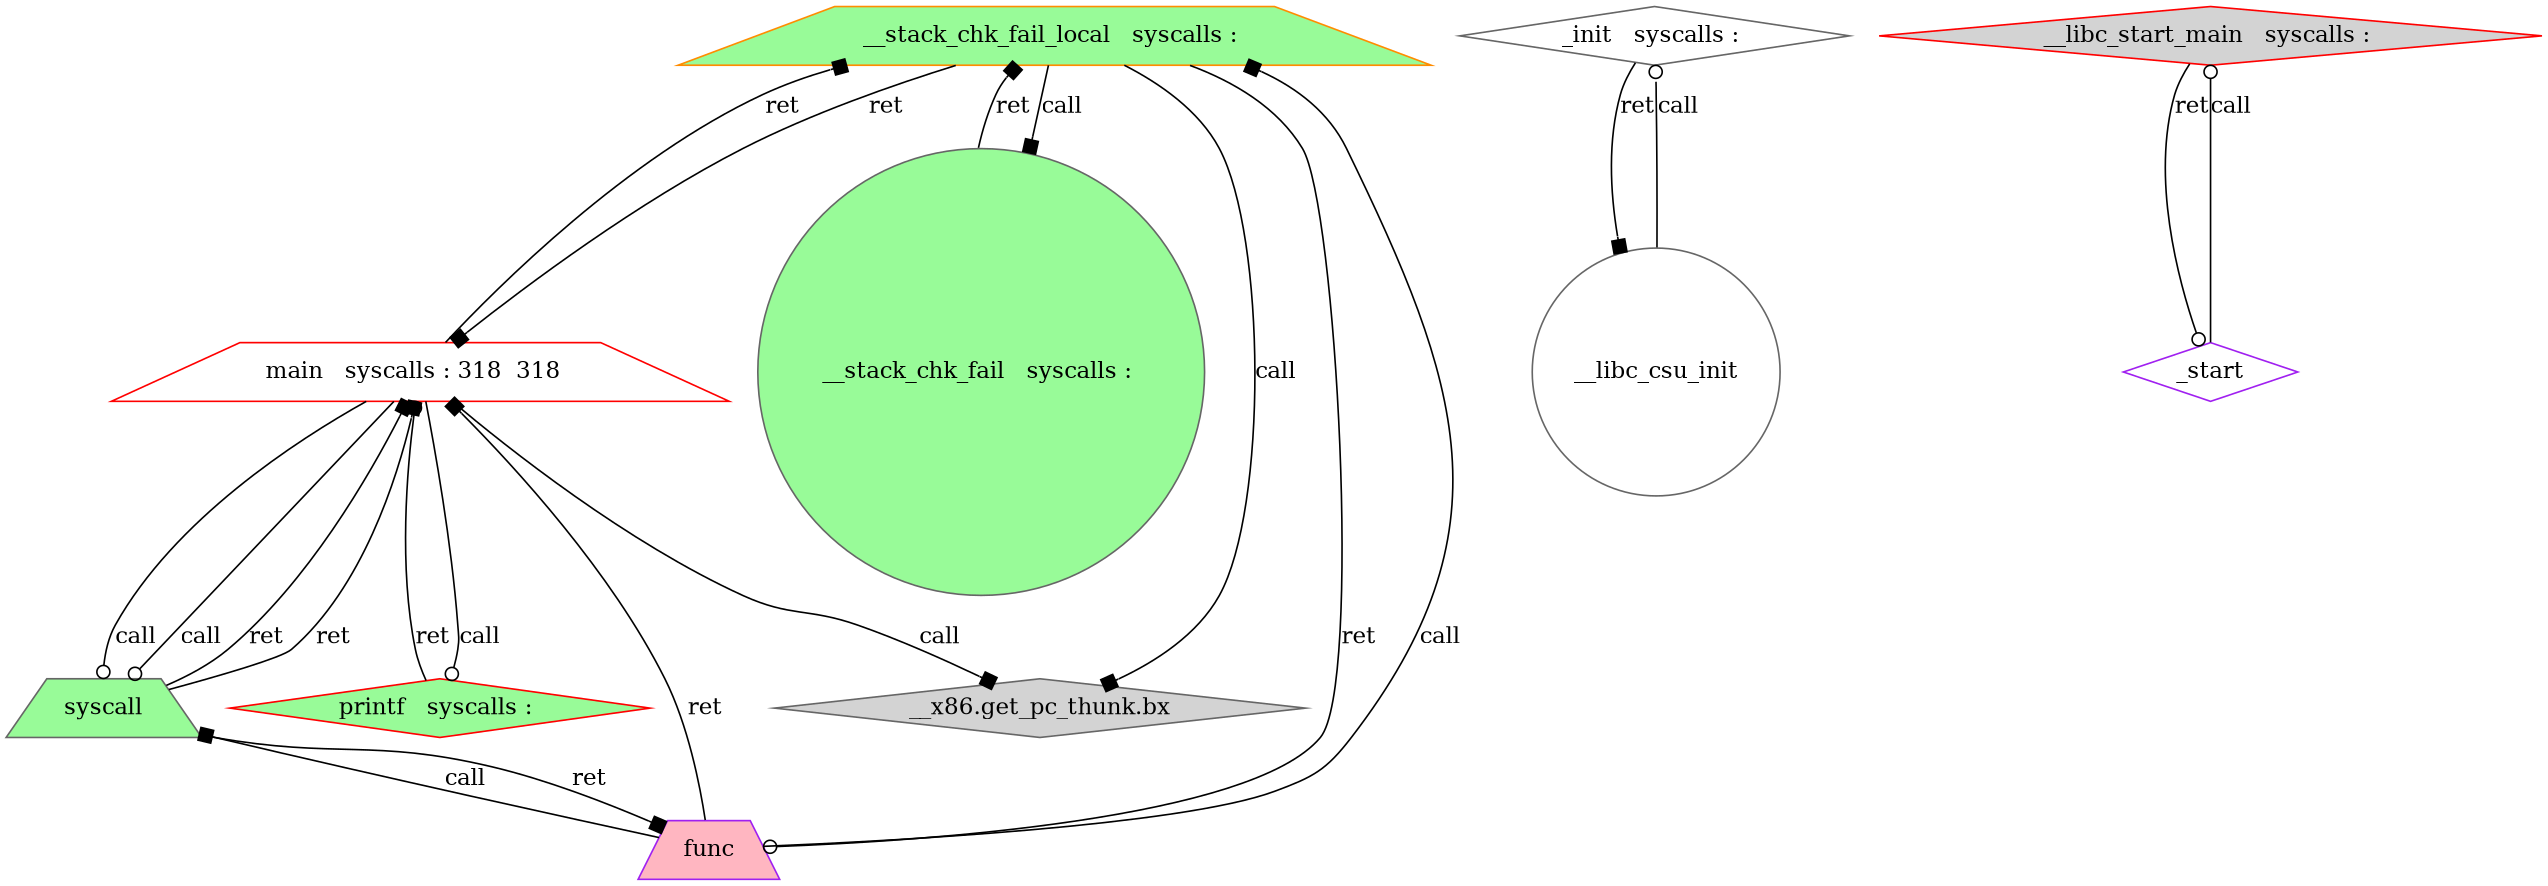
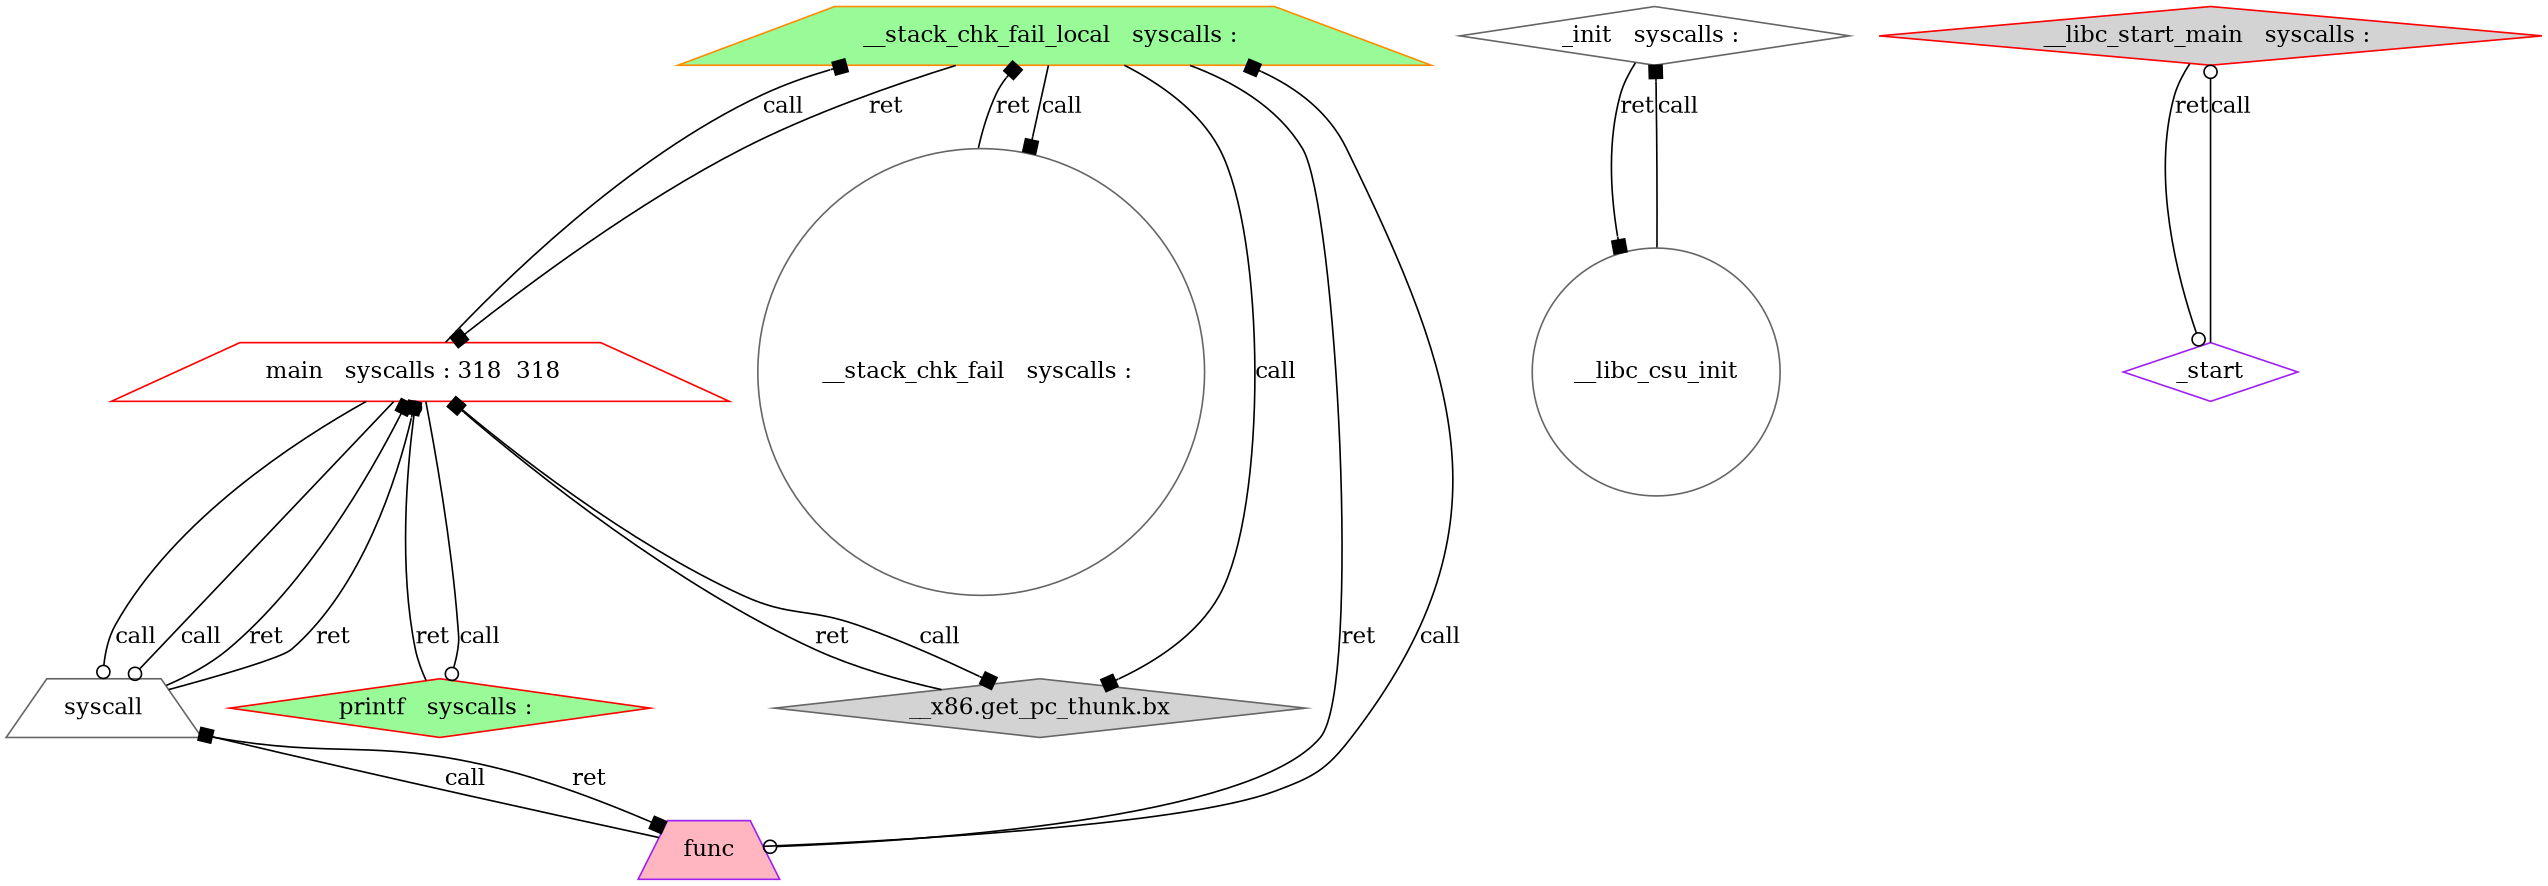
  digraph {
    node [color=gray40 fillcolor=white shape=diamond style=filled]
    edge [arrowhead=box]
    n1 [attrs="   syscalls : " color=darkorange fillcolor=palegreen label="__stack_chk_fail_local   syscalls : " shape=trapezium]
    n2 [attrs="   syscalls : 318  318  " color=red label="main   syscalls : 318  318  " shape=trapezium]
-   n3 [attrs="   syscalls : " fillcolor=palegreen label="__stack_chk_fail   syscalls : " shape=circle]
+   n3 [attrs="   syscalls : " label="__stack_chk_fail   syscalls : " shape=circle]
    func [color=purple fillcolor=lightpink shape=trapezium]
    "__x86.get_pc_thunk.bx" [fillcolor=lightgrey]
    n6 [attrs="   syscalls : " color=red fillcolor=palegreen label="printf   syscalls : "]
-   syscall [fillcolor=palegreen shape=trapezium]
+   syscall [shape=trapezium]
    n8 [attrs="   syscalls : " label="_init   syscalls : "]
    __libc_csu_init [shape=circle]
    n10 [attrs="   syscalls : " color=red fillcolor=lightgrey label="__libc_start_main   syscalls : "]
    _start [color=purple]
    n1 -> n2 [label=ret]
    n1 -> n3 [label=call]
    n1 -> func [arrowhead=odot label=ret]
    n1 -> "__x86.get_pc_thunk.bx" [label=call]
-   n2 -> n1 [label=ret]
+   n2 -> n1 [label=call]
    n2 -> "__x86.get_pc_thunk.bx" [label=call]
    n2 -> n6 [arrowhead=odot label=call]
    n2 -> syscall [arrowhead=odot label=call]
    n2 -> syscall [arrowhead=odot label=call]
    n3 -> n1 [label=ret]
    func -> n1 [label=call]
    func -> syscall [label=call]
-   func -> n2 [label=ret]
+   "__x86.get_pc_thunk.bx" -> n2 [label=ret]
    n6 -> n2 [arrowhead=odot label=ret]
    syscall -> n2 [label=ret]
    syscall -> n2 [label=ret]
    syscall -> func [label=ret]
    n8 -> __libc_csu_init [label=ret]
-   __libc_csu_init -> n8 [arrowhead=odot label=call]
+   __libc_csu_init -> n8 [label=call]
    n10 -> _start [arrowhead=odot label=ret]
    _start -> n10 [arrowhead=odot label=call]
  }
